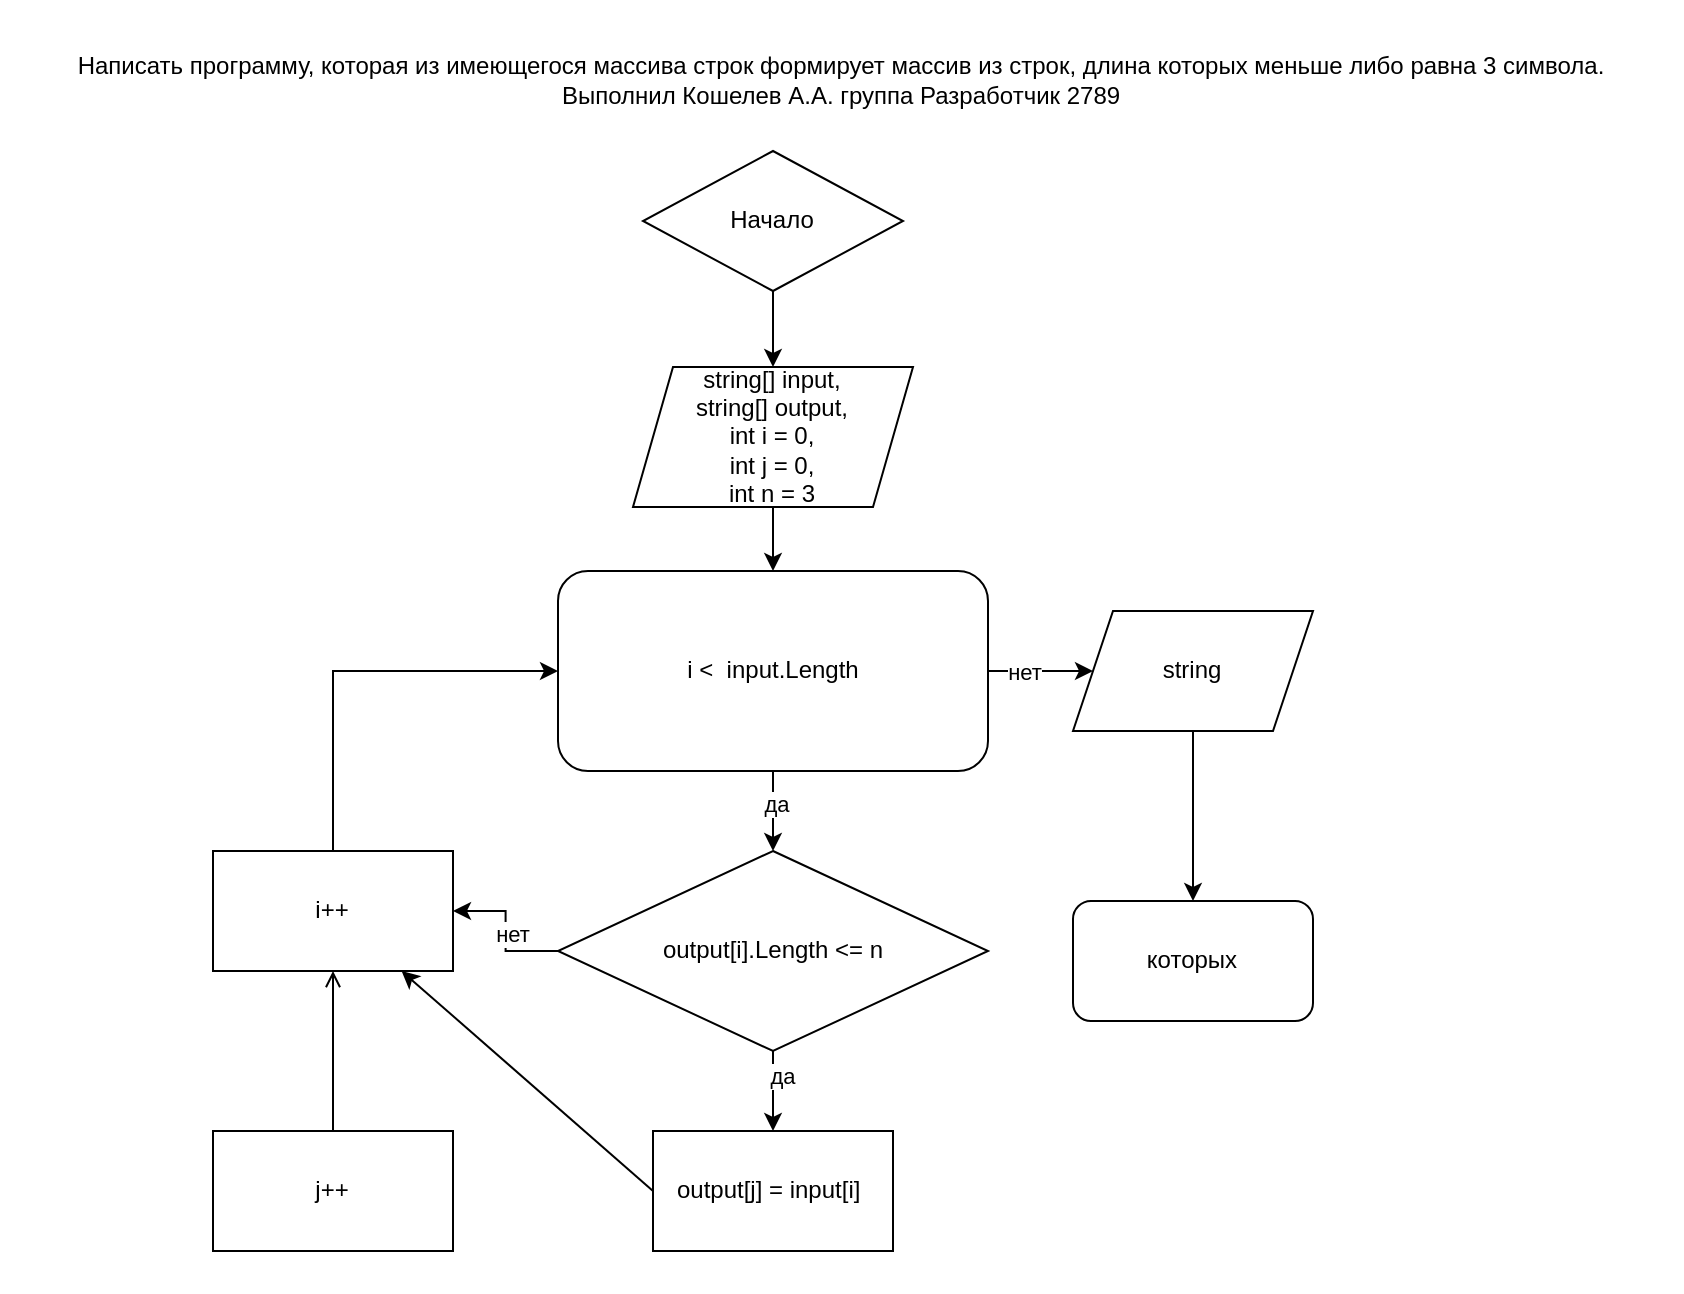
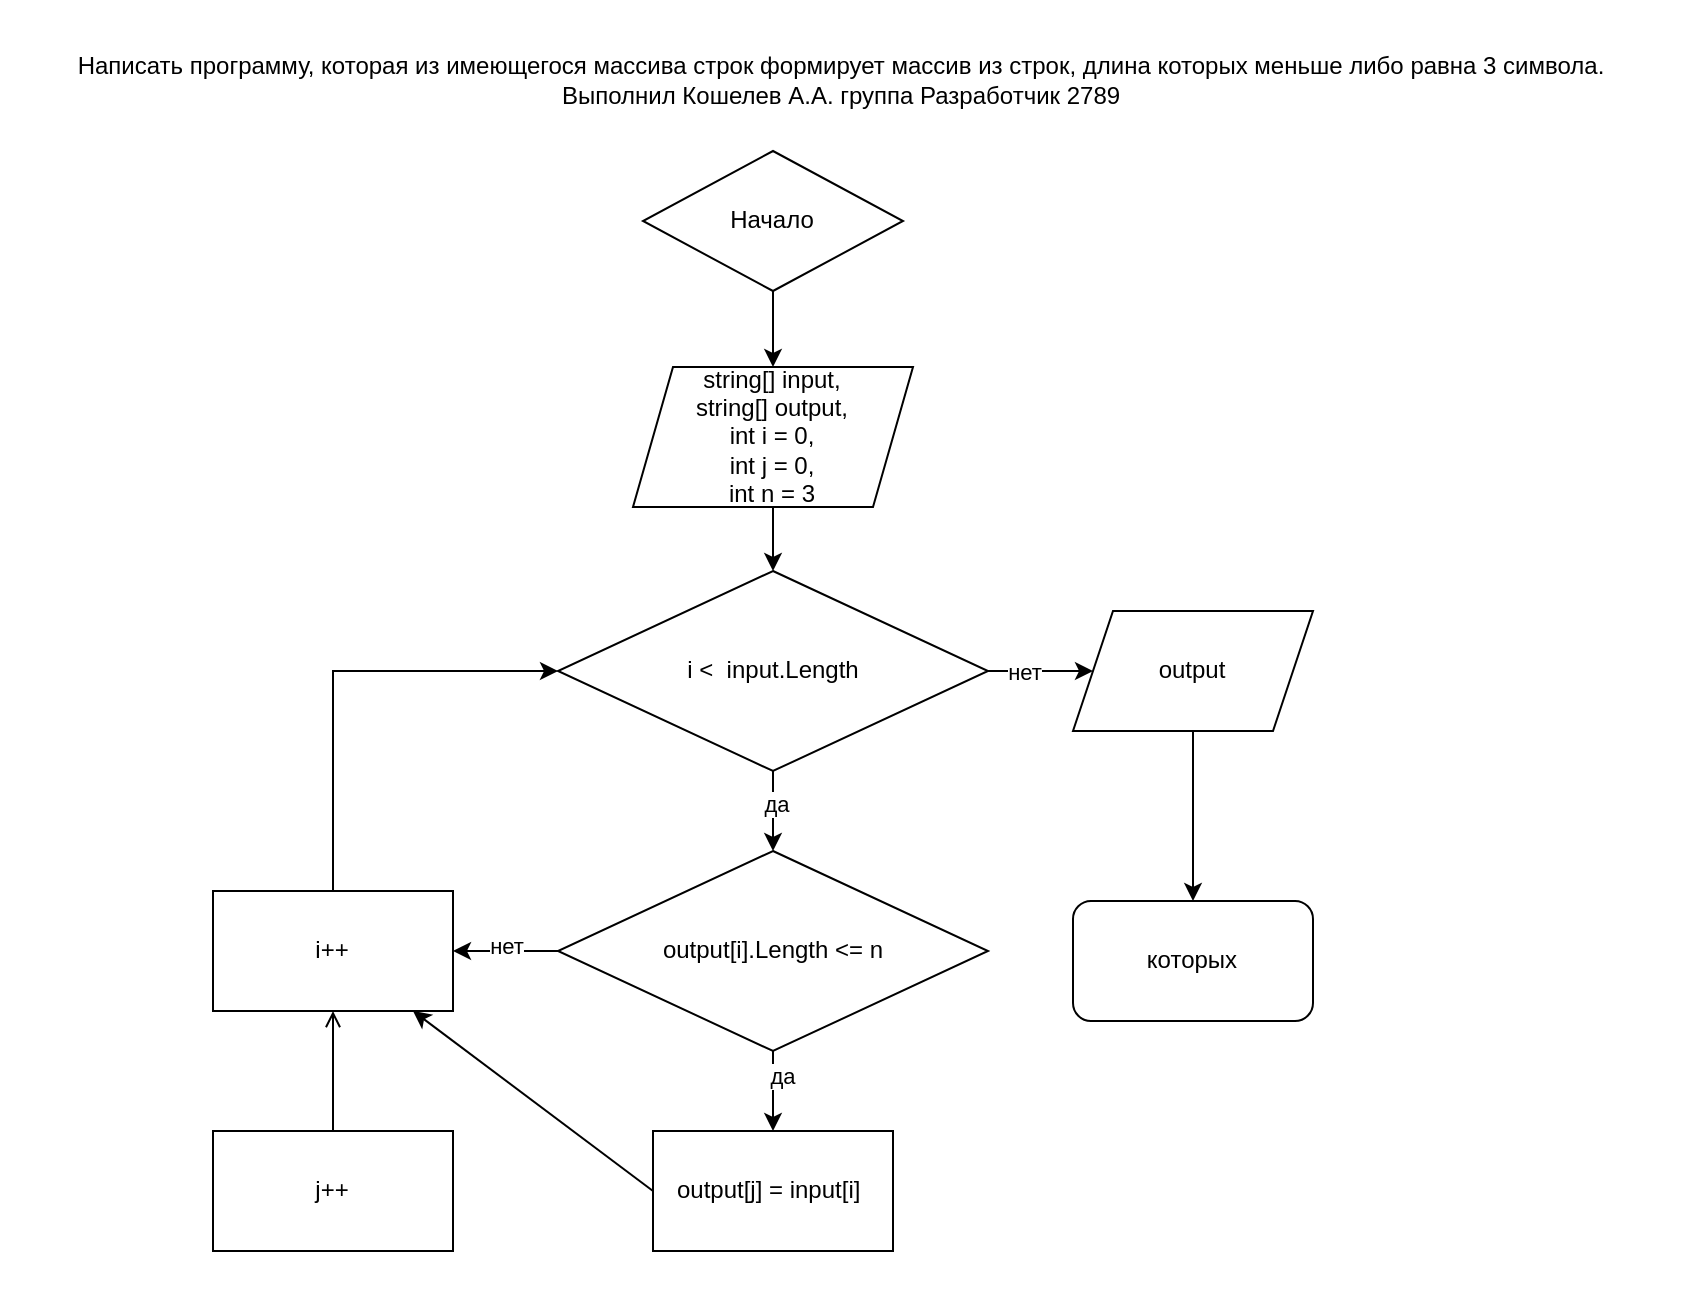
  <mxCell id="0" />
  <mxCell id="1" parent="0" />
  <mxCell id="2" value="Начало" style="rhombus;whiteSpace=wrap;html=1;" parent="1" vertex="1"><mxGeometry x="321" y="75" width="130" height="70" as="geometry" /></mxCell>
  <mxCell id="3" value="string[] input,&lt;br&gt;string[] output,&lt;br&gt;int i = 0,&lt;br&gt;int j = 0,&lt;br&gt;int n = 3" style="shape=parallelogram;perimeter=parallelogramPerimeter;whiteSpace=wrap;html=1;fixedSize=1;" parent="1" vertex="1"><mxGeometry x="316" y="183" width="140" height="70" as="geometry" /></mxCell>
  <mxCell id="4" value="" style="edgeStyle=orthogonalEdgeStyle;rounded=0;orthogonalLoop=1;jettySize=auto;html=1;" parent="1" source="8" target="10" edge="1"><mxGeometry relative="1" as="geometry" /></mxCell>
  <mxCell id="5" value="нет" style="edgeLabel;html=1;align=center;verticalAlign=middle;resizable=0;points=[];" parent="4" vertex="1" connectable="0"><mxGeometry x="-0.327" relative="1" as="geometry"><mxPoint as="offset" /></mxGeometry></mxCell>
  <mxCell id="6" value="" style="edgeStyle=orthogonalEdgeStyle;rounded=0;orthogonalLoop=1;jettySize=auto;html=1;" parent="1" source="8" target="18" edge="1"><mxGeometry relative="1" as="geometry" /></mxCell>
  <mxCell id="7" value="да" style="edgeLabel;html=1;align=center;verticalAlign=middle;resizable=0;points=[];" parent="6" vertex="1" connectable="0"><mxGeometry x="-0.2" y="1" relative="1" as="geometry"><mxPoint as="offset" /></mxGeometry></mxCell>
- <mxCell id="8" value="i &amp;lt; &amp;nbsp;input.Length" style="whiteSpace=wrap;html=1;rounded=1;" parent="1" vertex="1"><mxGeometry x="278.5" y="285" width="215" height="100" as="geometry" /></mxCell>
+ <mxCell id="8" value="i &amp;lt; &amp;nbsp;input.Length" style="rhombus;whiteSpace=wrap;html=1;" parent="1" vertex="1"><mxGeometry x="278.5" y="285" width="215" height="100" as="geometry" /></mxCell>
  <mxCell id="9" value="" style="edgeStyle=orthogonalEdgeStyle;rounded=0;orthogonalLoop=1;jettySize=auto;html=1;" parent="1" source="10" target="11" edge="1"><mxGeometry relative="1" as="geometry" /></mxCell>
- <mxCell id="10" value="string" style="shape=parallelogram;perimeter=parallelogramPerimeter;whiteSpace=wrap;html=1;fixedSize=1;" parent="1" vertex="1"><mxGeometry x="536" y="305" width="120" height="60" as="geometry" /></mxCell>
+ <mxCell id="10" value="output" style="shape=parallelogram;perimeter=parallelogramPerimeter;whiteSpace=wrap;html=1;fixedSize=1;" parent="1" vertex="1"><mxGeometry x="536" y="305" width="120" height="60" as="geometry" /></mxCell>
  <mxCell id="11" value="которых" style="rounded=1;whiteSpace=wrap;html=1;" parent="1" vertex="1"><mxGeometry x="536" y="450" width="120" height="60" as="geometry" /></mxCell>
  <mxCell id="12" value="" style="endArrow=classic;html=1;rounded=0;exitX=0.5;exitY=1;exitDx=0;exitDy=0;entryX=0.5;entryY=0;entryDx=0;entryDy=0;" parent="1" source="2" target="3" edge="1"><mxGeometry width="50" height="50" relative="1" as="geometry"><mxPoint x="436" y="415" as="sourcePoint" /><mxPoint x="486" y="365" as="targetPoint" /></mxGeometry></mxCell>
  <mxCell id="13" value="" style="endArrow=classic;html=1;rounded=0;exitX=0.5;exitY=1;exitDx=0;exitDy=0;entryX=0.5;entryY=0;entryDx=0;entryDy=0;" parent="1" source="3" target="8" edge="1"><mxGeometry width="50" height="50" relative="1" as="geometry"><mxPoint x="436" y="415" as="sourcePoint" /><mxPoint x="486" y="365" as="targetPoint" /></mxGeometry></mxCell>
  <mxCell id="14" value="" style="edgeStyle=orthogonalEdgeStyle;rounded=0;orthogonalLoop=1;jettySize=auto;html=1;" parent="1" source="18" target="19" edge="1"><mxGeometry relative="1" as="geometry" /></mxCell>
  <mxCell id="15" value="да" style="edgeLabel;html=1;align=center;verticalAlign=middle;resizable=0;points=[];" parent="14" vertex="1" connectable="0"><mxGeometry x="-0.4" y="4" relative="1" as="geometry"><mxPoint as="offset" /></mxGeometry></mxCell>
  <mxCell id="16" value="" style="edgeStyle=orthogonalEdgeStyle;rounded=0;orthogonalLoop=1;jettySize=auto;html=1;" parent="1" source="18" target="20" edge="1"><mxGeometry relative="1" as="geometry" /></mxCell>
  <mxCell id="17" value="нет" style="edgeLabel;html=1;align=center;verticalAlign=middle;resizable=0;points=[];" parent="16" vertex="1" connectable="0"><mxGeometry x="-0.021" y="-3" relative="1" as="geometry"><mxPoint as="offset" /></mxGeometry></mxCell>
  <mxCell id="18" value="output[i].Length &amp;lt;= n" style="rhombus;whiteSpace=wrap;html=1;" parent="1" vertex="1"><mxGeometry x="278.5" y="425" width="215" height="100" as="geometry" /></mxCell>
  <mxCell id="19" value="output[j] = input[i]&amp;nbsp;" style="whiteSpace=wrap;html=1;" parent="1" vertex="1"><mxGeometry x="326" y="565" width="120" height="60" as="geometry" /></mxCell>
- <mxCell id="20" value="i++" style="whiteSpace=wrap;html=1;" parent="1" vertex="1"><mxGeometry x="106" y="425" width="120" height="60" as="geometry" /></mxCell>
+ <mxCell id="20" value="i++" style="whiteSpace=wrap;html=1;" parent="1" vertex="1"><mxGeometry x="106" y="445" width="120" height="60" as="geometry" /></mxCell>
  <mxCell id="21" value="" style="endArrow=classic;html=1;rounded=0;exitX=0.5;exitY=0;exitDx=0;exitDy=0;entryX=0;entryY=0.5;entryDx=0;entryDy=0;edgeStyle=orthogonalEdgeStyle;" parent="1" source="20" target="8" edge="1"><mxGeometry width="50" height="50" relative="1" as="geometry"><mxPoint x="436" y="435" as="sourcePoint" /><mxPoint x="486" y="385" as="targetPoint" /></mxGeometry></mxCell>
  <mxCell id="22" value="j++" style="rounded=0;whiteSpace=wrap;html=1;" parent="1" vertex="1"><mxGeometry x="106" y="565" width="120" height="60" as="geometry" /></mxCell>
  <mxCell id="23" value="" style="endArrow=classic;html=1;rounded=0;exitX=0;exitY=0.5;exitDx=0;exitDy=0;" parent="1" source="19" target="20" edge="1"><mxGeometry width="50" height="50" relative="1" as="geometry"><mxPoint x="476" y="435" as="sourcePoint" /><mxPoint x="526" y="385" as="targetPoint" /></mxGeometry></mxCell>
  <mxCell id="24" value="" style="endArrow=open;html=1;rounded=0;exitX=0.5;exitY=0;exitDx=0;exitDy=0;entryX=0.5;entryY=1;entryDx=0;entryDy=0;" parent="1" source="22" target="20" edge="1"><mxGeometry width="50" height="50" relative="1" as="geometry"><mxPoint x="476" y="435" as="sourcePoint" /><mxPoint x="526" y="385" as="targetPoint" /></mxGeometry></mxCell>
  <mxCell id="25" value="&lt;div&gt;Написать программу, которая из имеющегося массива строк формирует массив из строк, длина которых меньше либо равна 3 символа.&lt;/div&gt;&lt;div&gt;Выполнил Кошелев А.А. группа Разработчик 2789&lt;/div&gt;" style="text;html=1;align=center;verticalAlign=middle;resizable=0;points=[];autosize=1;strokeColor=none;fillColor=none;" parent="1" vertex="1"><mxGeometry x="20" y="20" width="800" height="40" as="geometry" /></mxCell>
